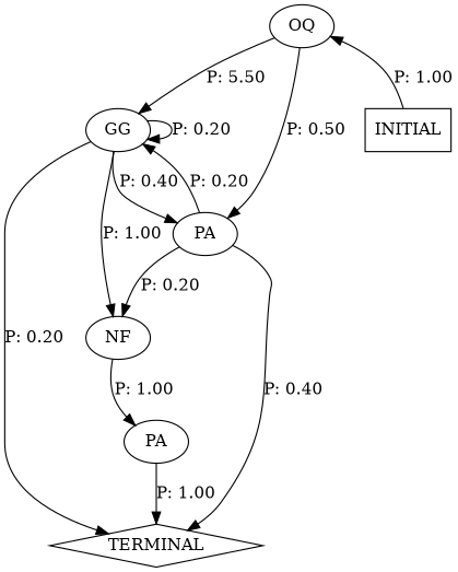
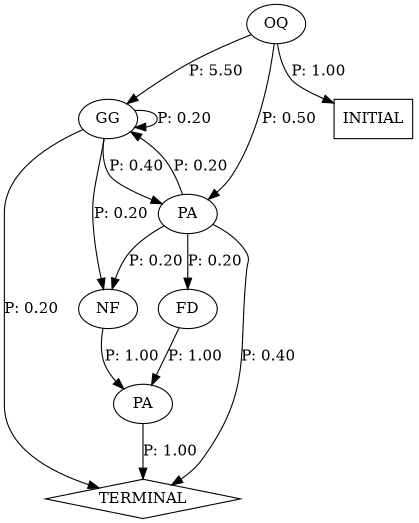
  digraph {
+   n1 [label=FD]
    n2 [label=PA]
    n3 [label=TERMINAL shape=diamond]
    n4 [label=GG]
    n5 [label=NF]
    n6 [label=PA]
    n7 [label=OQ]
    n8 [label=INITIAL shape=box]
+   n1 -> n2 [label="P: 1.00"]
    n2 -> n3 [label="P: 1.00"]
    n4 -> n3 [label="P: 0.20"]
    n4 -> n4 [label="P: 0.20"]
-   n4 -> n5 [label="P: 1.00"]
+   n4 -> n5 [label="P: 0.20"]
    n4 -> n6 [label="P: 0.40"]
    n5 -> n2 [label="P: 1.00"]
+   n6 -> n1 [label="P: 0.20"]
    n6 -> n3 [label="P: 0.40"]
    n6 -> n4 [label="P: 0.20"]
    n6 -> n5 [label="P: 0.20"]
    n7 -> n4 [label="P: 5.50"]
    n7 -> n6 [label="P: 0.50"]
-   n8 -> n7 [label="P: 1.00"]
+   n7 -> n8 [label="P: 1.00"]
  }
